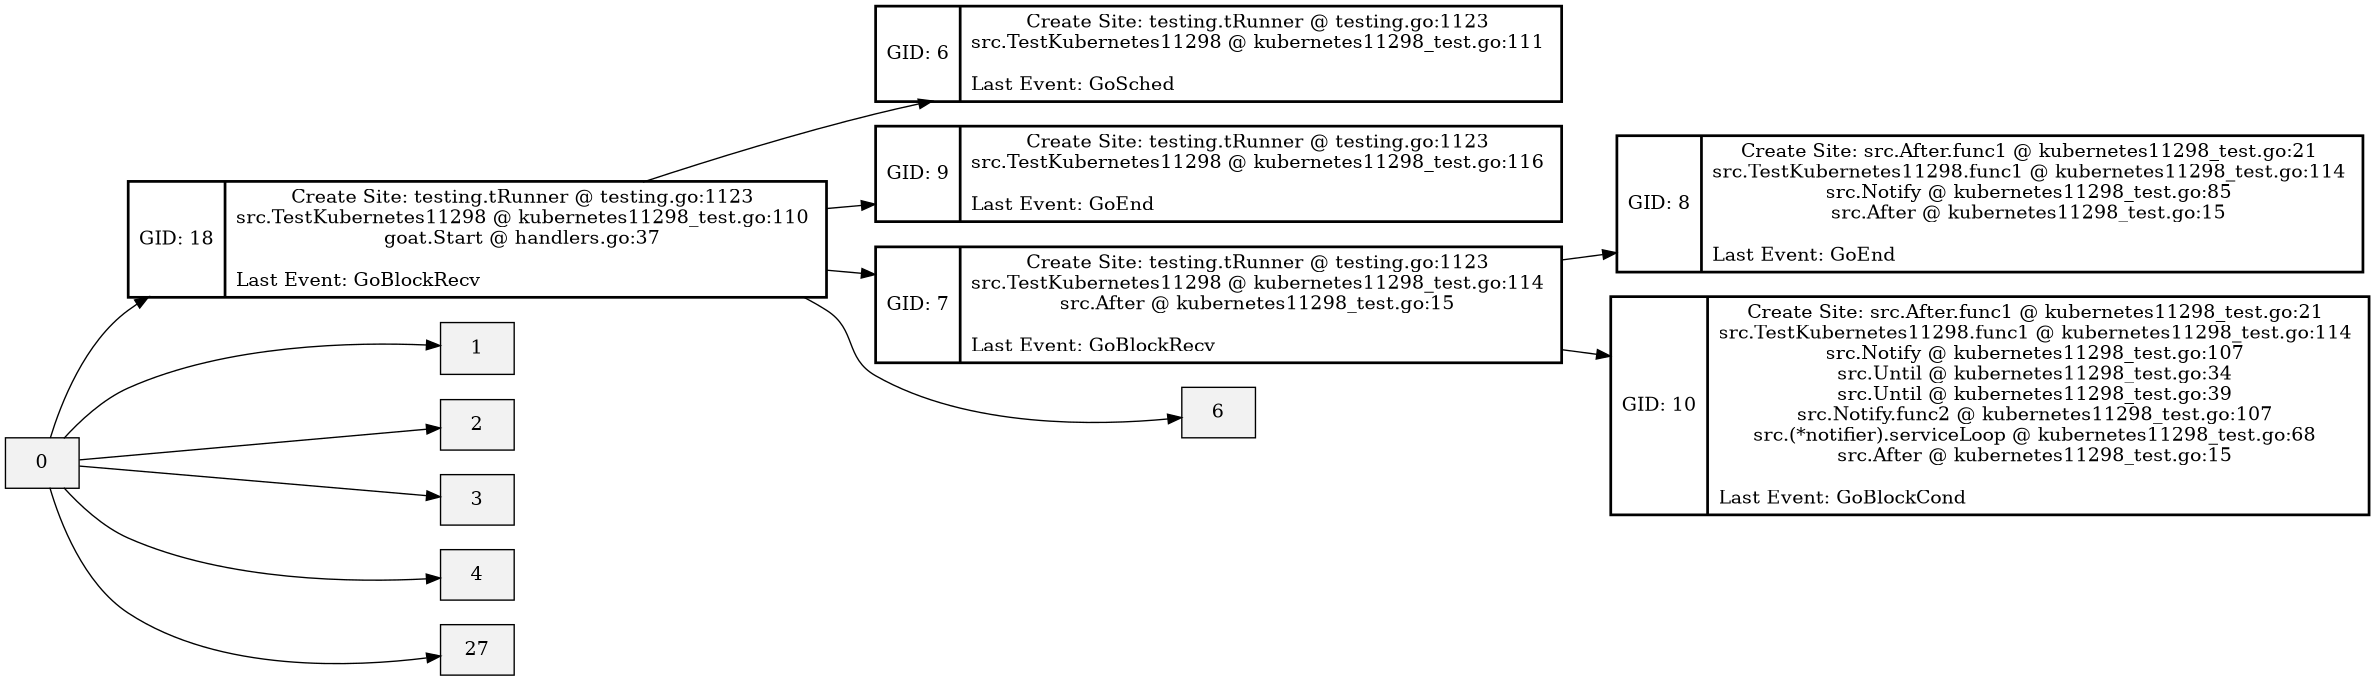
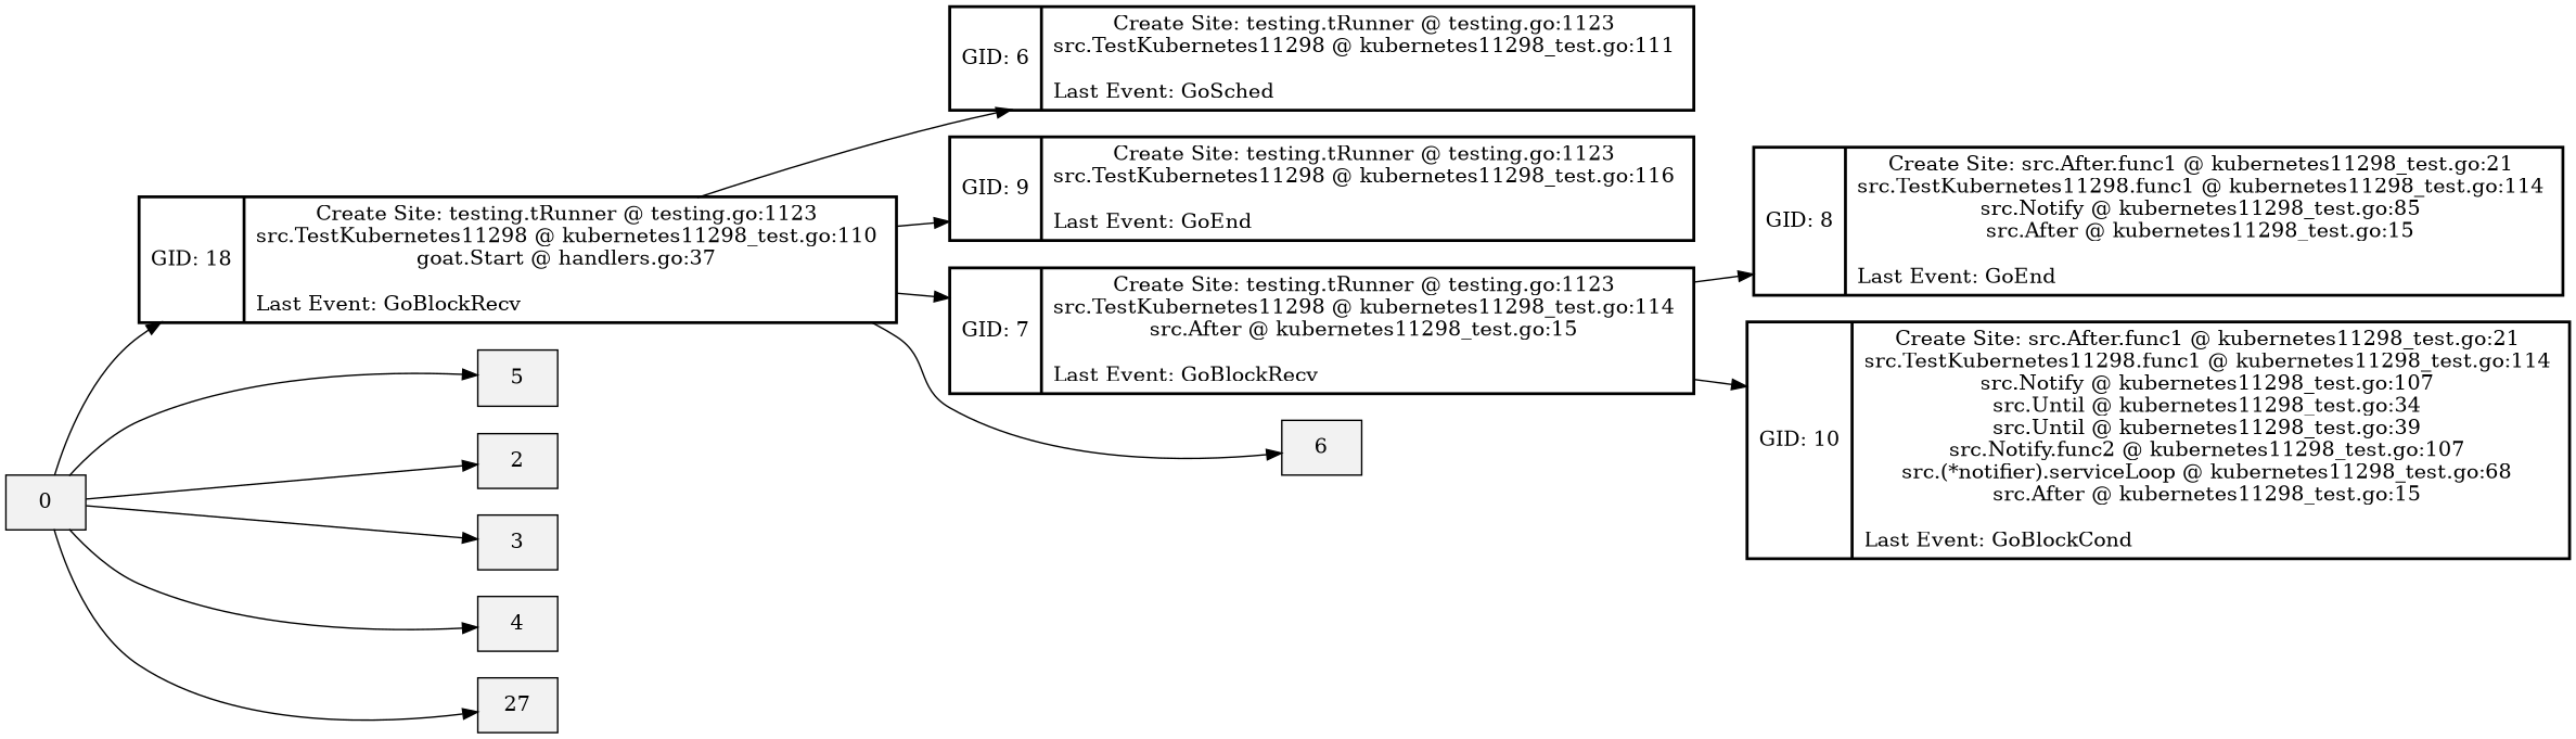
  digraph {
    rankdir=LR
    node [fillcolor=gray95 shape=record style=filled]
    n1 [label="{ GID: 18\l | Create Site: testing.tRunner @ testing.go:1123 \nsrc.TestKubernetes11298 @ kubernetes11298_test.go:110 \ngoat.Start @ handlers.go:37 \n\lLast Event: GoBlockRecv\l }" style=bold]
    n2 [label="{ GID: 6\l | Create Site: testing.tRunner @ testing.go:1123 \nsrc.TestKubernetes11298 @ kubernetes11298_test.go:111 \n\lLast Event: GoSched\l }" style=bold]
    n3 [label="{ GID: 9\l | Create Site: testing.tRunner @ testing.go:1123 \nsrc.TestKubernetes11298 @ kubernetes11298_test.go:116 \n\lLast Event: GoEnd\l }" style=bold]
    n4 [label="{ GID: 7\l | Create Site: testing.tRunner @ testing.go:1123 \nsrc.TestKubernetes11298 @ kubernetes11298_test.go:114 \nsrc.After @ kubernetes11298_test.go:15 \n\lLast Event: GoBlockRecv\l }" style=bold]
    n5 [label=6]
    n6 [label="{ GID: 8\l | Create Site: src.After.func1 @ kubernetes11298_test.go:21 \nsrc.TestKubernetes11298.func1 @ kubernetes11298_test.go:114 \nsrc.Notify @ kubernetes11298_test.go:85 \nsrc.After @ kubernetes11298_test.go:15 \n\lLast Event: GoEnd\l }" style=bold]
    n7 [label="{ GID: 10\l | Create Site: src.After.func1 @ kubernetes11298_test.go:21 \nsrc.TestKubernetes11298.func1 @ kubernetes11298_test.go:114 \nsrc.Notify @ kubernetes11298_test.go:107 \nsrc.Until @ kubernetes11298_test.go:34 \nsrc.Until @ kubernetes11298_test.go:39 \nsrc.Notify.func2 @ kubernetes11298_test.go:107 \nsrc.(*notifier).serviceLoop @ kubernetes11298_test.go:68 \nsrc.After @ kubernetes11298_test.go:15 \n\lLast Event: GoBlockCond\l }" style=bold]
    0
-   1
+   1 [label=5]
    2
    3
    4
    n13 [label=27]
    n1 -> n2
    n1 -> n3
    n1 -> n4
    n1 -> n5
    n4 -> n6
    n4 -> n7
    0 -> n1
    0 -> 1
    0 -> 2
    0 -> 3
    0 -> 4
    0 -> n13
  }
